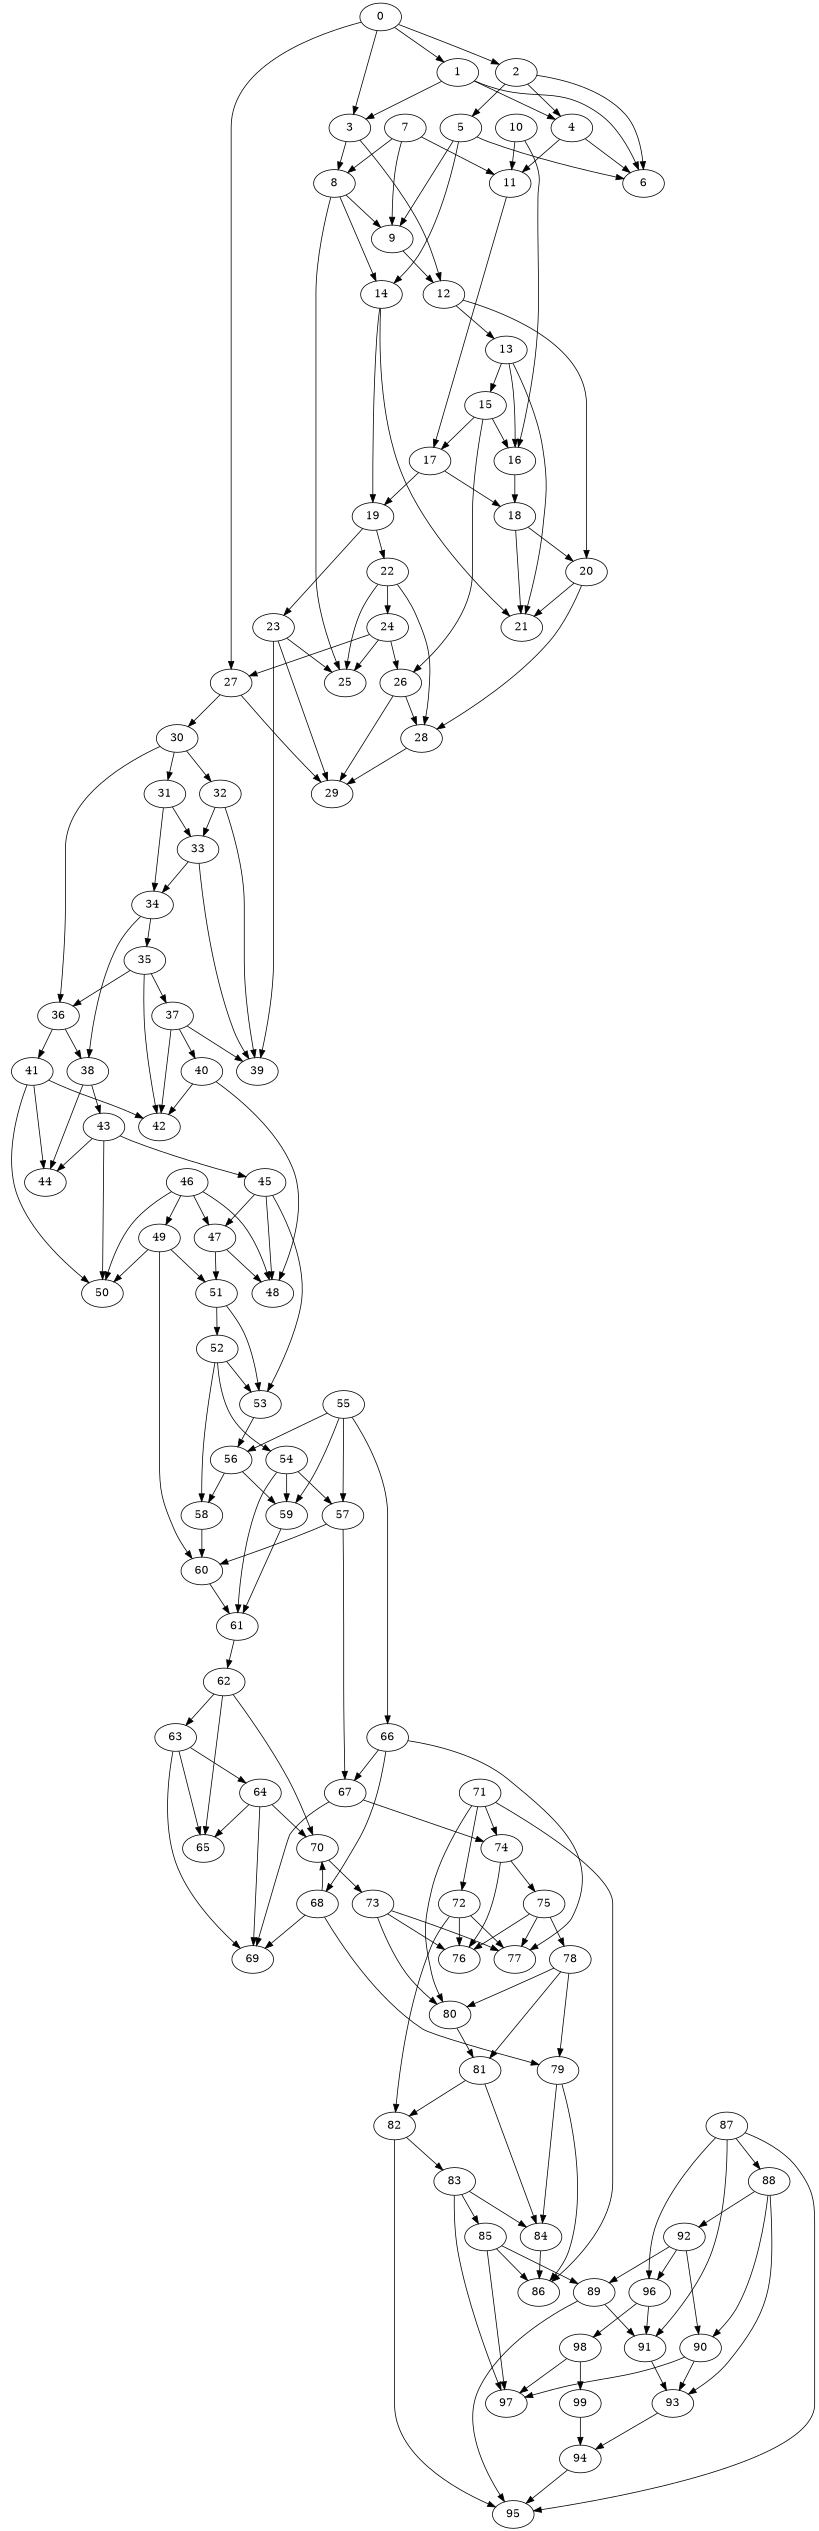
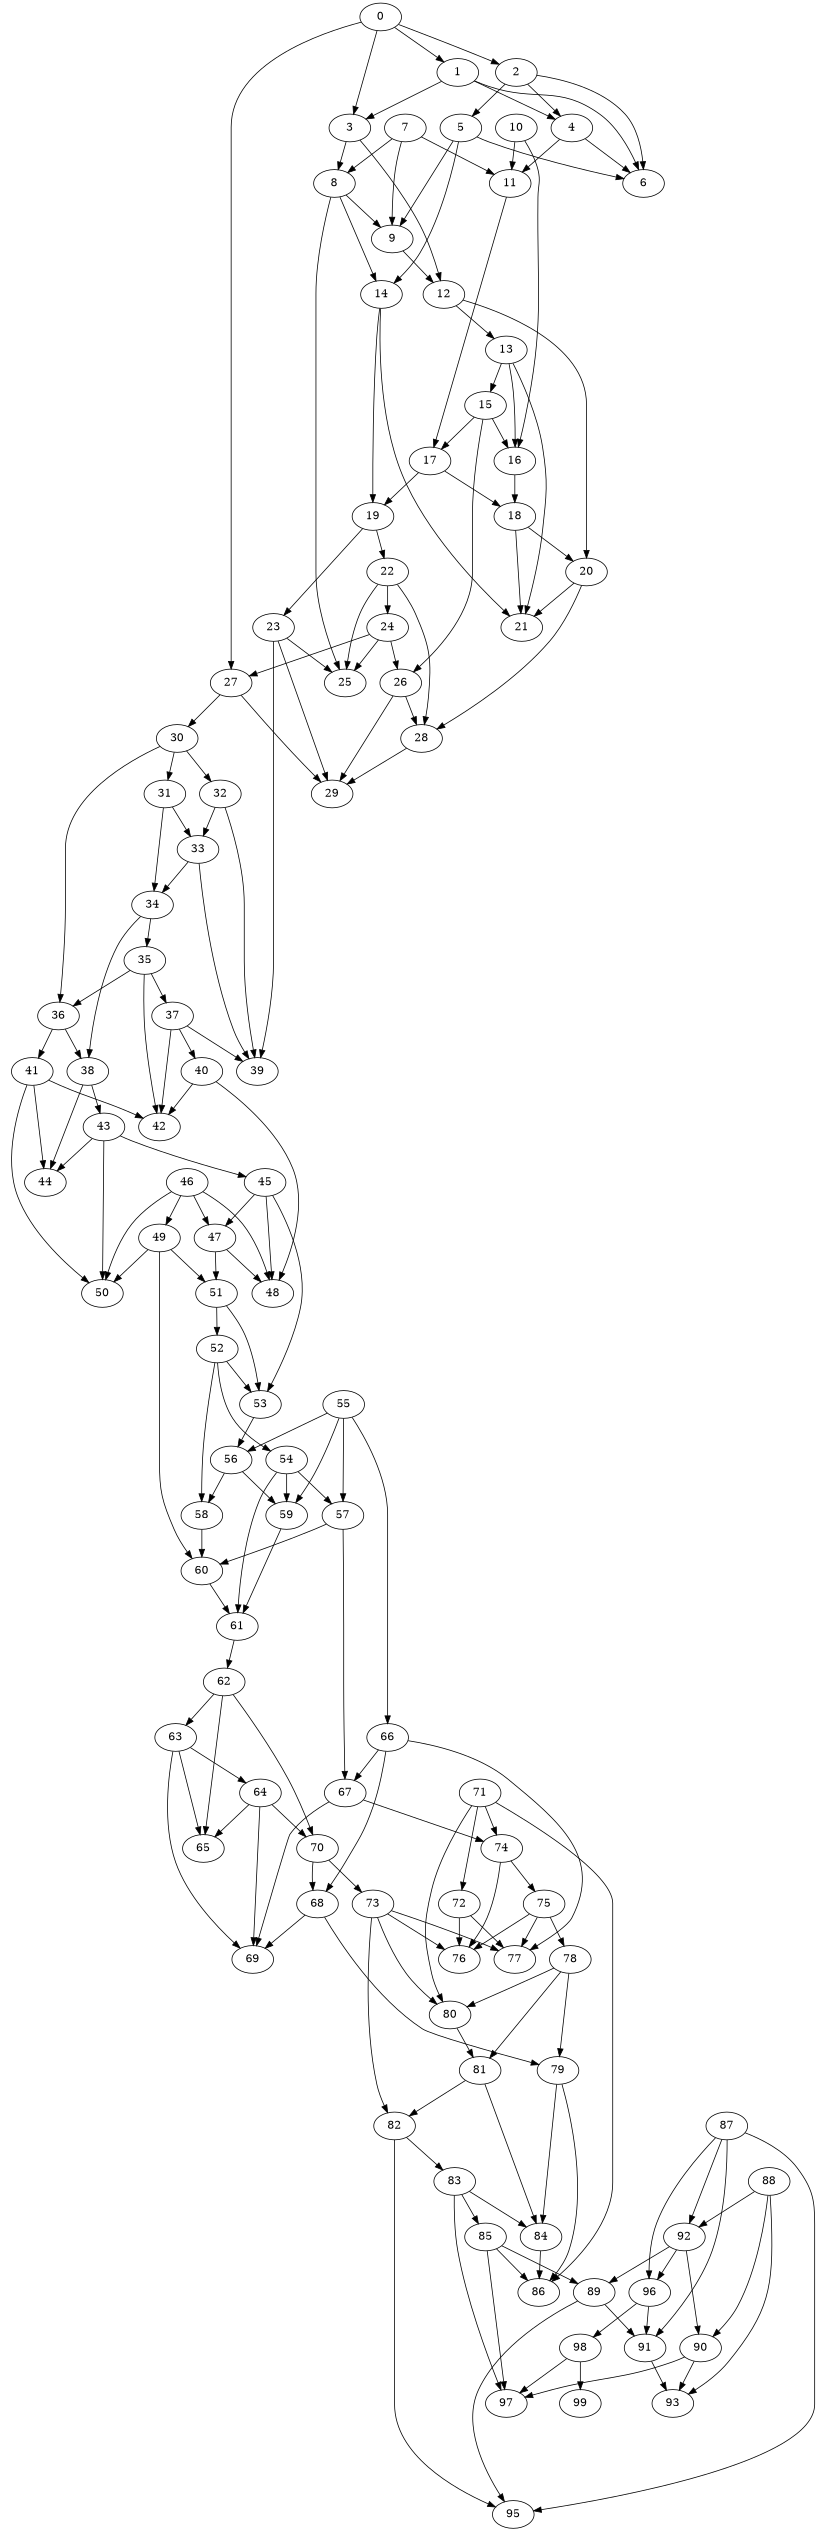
  digraph {
    0
    1
    2
    3
    27
    4
    6
    5
    8
    12
    29
    30
    11
    9
    14
    25
    13
    20
    17
    21
    19
    7
    10
    16
    18
    15
    28
    26
    22
    23
    24
    39
    31
    32
    36
    33
    34
    38
    41
    35
    37
    42
    43
    44
    40
    50
    48
    45
    47
    53
    51
    56
    46
    49
    60
    52
    61
    54
    58
    57
    59
    67
    62
    55
    66
    68
    77
    69
    74
    65
    63
    70
    64
    73
    79
    76
    75
    86
    84
    80
    71
    72
    82
    81
    83
    95
    78
    85
    97
    89
    91
    87
    88
    96
    90
    92
    93
    98
-   94
    99
    0 -> 1
    0 -> 2
    0 -> 3
    0 -> 27
    1 -> 3
    1 -> 4
    1 -> 6
    2 -> 4
    2 -> 6
    2 -> 5
    3 -> 8
    3 -> 12
    27 -> 29
    27 -> 30
    4 -> 6
    4 -> 11
    5 -> 6
    5 -> 9
    5 -> 14
    8 -> 9
    8 -> 14
    8 -> 25
    12 -> 13
    12 -> 20
    30 -> 31
    30 -> 32
    30 -> 36
    11 -> 17
    9 -> 12
    14 -> 21
    14 -> 19
    13 -> 21
    13 -> 16
    13 -> 15
    20 -> 21
    20 -> 28
    17 -> 19
    17 -> 18
    19 -> 22
    19 -> 23
    7 -> 8
    7 -> 11
    7 -> 9
    10 -> 11
    10 -> 16
    16 -> 18
    18 -> 20
    18 -> 21
    15 -> 17
    15 -> 16
    15 -> 26
    28 -> 29
    26 -> 29
    26 -> 28
    22 -> 25
    22 -> 28
    22 -> 24
    23 -> 29
    23 -> 25
    23 -> 39
    24 -> 27
    24 -> 25
    24 -> 26
    31 -> 33
    31 -> 34
    32 -> 39
    32 -> 33
    36 -> 38
    36 -> 41
    33 -> 39
    33 -> 34
    34 -> 38
    34 -> 35
    38 -> 43
    38 -> 44
    41 -> 42
    41 -> 44
    41 -> 50
    35 -> 36
    35 -> 37
    35 -> 42
    37 -> 39
    37 -> 42
    37 -> 40
    43 -> 44
    43 -> 50
    43 -> 45
    40 -> 42
    40 -> 48
    45 -> 48
    45 -> 47
    45 -> 53
    47 -> 48
    47 -> 51
    53 -> 56
    51 -> 53
    51 -> 52
    56 -> 58
    56 -> 59
    46 -> 50
    46 -> 48
    46 -> 47
    46 -> 49
    49 -> 50
    49 -> 51
    49 -> 60
    60 -> 61
    52 -> 53
    52 -> 54
    52 -> 58
    61 -> 62
    54 -> 61
    54 -> 57
    54 -> 59
    58 -> 60
    57 -> 60
    57 -> 67
    59 -> 61
    67 -> 69
    67 -> 74
    62 -> 65
    62 -> 63
    62 -> 70
    55 -> 56
    55 -> 57
    55 -> 59
    55 -> 66
    66 -> 67
    66 -> 68
    66 -> 77
    68 -> 69
-   68 -> 70
+   70 -> 68
    68 -> 79
    74 -> 76
    74 -> 75
    63 -> 69
    63 -> 65
    63 -> 64
    70 -> 73
    64 -> 69
    64 -> 65
    64 -> 70
    73 -> 77
    73 -> 76
    73 -> 80
    79 -> 86
    79 -> 84
    75 -> 77
    75 -> 76
    75 -> 78
    84 -> 86
    80 -> 81
    71 -> 74
    71 -> 86
    71 -> 80
    71 -> 72
    72 -> 77
    72 -> 76
-   72 -> 82
+   73 -> 82
    82 -> 83
    82 -> 95
    81 -> 84
    81 -> 82
    83 -> 84
    83 -> 85
    83 -> 97
    78 -> 79
    78 -> 80
    78 -> 81
    85 -> 86
    85 -> 97
    85 -> 89
    89 -> 95
    89 -> 91
    91 -> 93
    87 -> 95
    87 -> 91
-   87 -> 88
+   87 -> 92
    87 -> 96
    88 -> 90
    88 -> 92
    88 -> 93
    96 -> 91
    96 -> 98
    90 -> 97
    90 -> 93
    92 -> 89
    92 -> 96
    92 -> 90
-   93 -> 94
    98 -> 97
    98 -> 99
-   94 -> 95
-   99 -> 94
  }
